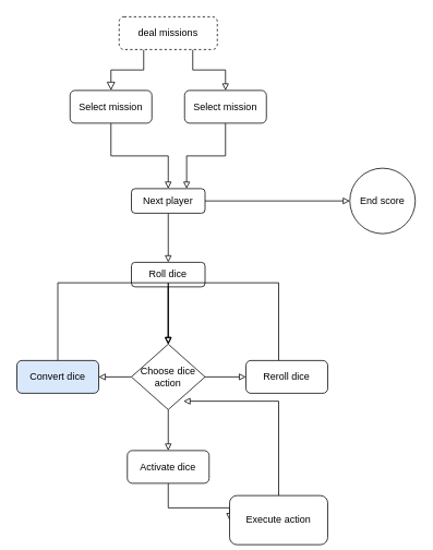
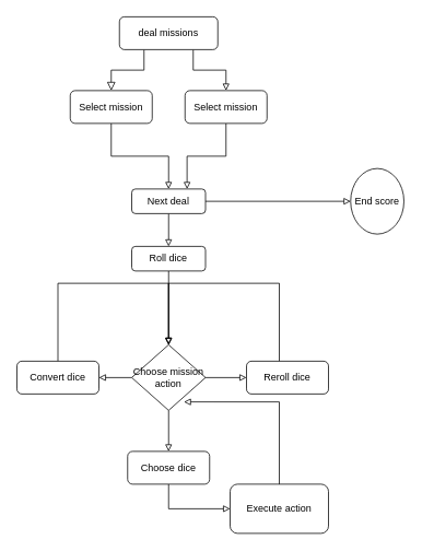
  <mxCell id="0" />
  <mxCell id="1" parent="0" />
  <mxCell id="2" value="" style="rounded=0;html=1;jettySize=auto;orthogonalLoop=1;fontSize=11;endArrow=block;endFill=0;endSize=8;strokeWidth=1;shadow=0;labelBackgroundColor=none;edgeStyle=orthogonalEdgeStyle;entryX=0.5;entryY=0;entryDx=0;entryDy=0;exitX=0.25;exitY=1;exitDx=0;exitDy=0;" parent="1" source="4" target="6" edge="1"><mxGeometry relative="1" as="geometry" /></mxCell>
  <mxCell id="3" style="edgeStyle=orthogonalEdgeStyle;rounded=0;orthogonalLoop=1;jettySize=auto;html=1;exitX=0.75;exitY=1;exitDx=0;exitDy=0;entryX=0.5;entryY=0;entryDx=0;entryDy=0;endArrow=block;endFill=0;" edge="1" parent="1" source="4" target="8"><mxGeometry relative="1" as="geometry" /></mxCell>
- <mxCell id="4" value="deal missions" style="rounded=1;whiteSpace=wrap;html=1;fontSize=12;glass=0;strokeWidth=1;shadow=0;dashed=1;" parent="1" vertex="1"><mxGeometry x="145" y="20" width="120" height="40" as="geometry" /></mxCell>
+ <mxCell id="4" value="deal missions" style="rounded=1;whiteSpace=wrap;html=1;fontSize=12;glass=0;strokeWidth=1;shadow=0;" parent="1" vertex="1"><mxGeometry x="145" y="20" width="120" height="40" as="geometry" /></mxCell>
  <mxCell id="5" style="edgeStyle=orthogonalEdgeStyle;rounded=0;orthogonalLoop=1;jettySize=auto;html=1;entryX=0.5;entryY=0;entryDx=0;entryDy=0;endArrow=block;endFill=0;" edge="1" parent="1" source="6" target="23"><mxGeometry relative="1" as="geometry" /></mxCell>
  <mxCell id="6" value="Select mission" style="rounded=1;whiteSpace=wrap;html=1;" vertex="1" parent="1"><mxGeometry x="85" y="110" width="100" height="40" as="geometry" /></mxCell>
  <mxCell id="7" style="edgeStyle=orthogonalEdgeStyle;rounded=0;orthogonalLoop=1;jettySize=auto;html=1;entryX=0.75;entryY=0;entryDx=0;entryDy=0;endArrow=block;endFill=0;" edge="1" parent="1" source="8" target="23"><mxGeometry relative="1" as="geometry" /></mxCell>
  <mxCell id="8" value="Select mission" style="rounded=1;whiteSpace=wrap;html=1;" vertex="1" parent="1"><mxGeometry x="225" y="110" width="100" height="40" as="geometry" /></mxCell>
  <mxCell id="9" style="edgeStyle=orthogonalEdgeStyle;rounded=0;orthogonalLoop=1;jettySize=auto;html=1;exitX=0.5;exitY=1;exitDx=0;exitDy=0;entryX=0.5;entryY=0;entryDx=0;entryDy=0;endArrow=block;endFill=0;" edge="1" parent="1" source="10" target="14"><mxGeometry relative="1" as="geometry" /></mxCell>
- <mxCell id="10" value="Roll dice" style="rounded=1;whiteSpace=wrap;html=1;" vertex="1" parent="1"><mxGeometry x="160" y="320" width="90" height="30" as="geometry" /></mxCell>
+ <mxCell id="10" value="Roll dice" style="rounded=1;whiteSpace=wrap;html=1;" vertex="1" parent="1"><mxGeometry x="160" y="300" width="90" height="30" as="geometry" /></mxCell>
  <mxCell id="11" style="edgeStyle=orthogonalEdgeStyle;rounded=0;orthogonalLoop=1;jettySize=auto;html=1;exitX=1;exitY=0.5;exitDx=0;exitDy=0;entryX=0;entryY=0.5;entryDx=0;entryDy=0;endArrow=block;endFill=0;" edge="1" parent="1" source="14" target="16"><mxGeometry relative="1" as="geometry" /></mxCell>
  <mxCell id="12" style="edgeStyle=orthogonalEdgeStyle;rounded=0;orthogonalLoop=1;jettySize=auto;html=1;exitX=0.5;exitY=1;exitDx=0;exitDy=0;entryX=0.5;entryY=0;entryDx=0;entryDy=0;endArrow=block;endFill=0;" edge="1" parent="1" source="14" target="18"><mxGeometry relative="1" as="geometry" /></mxCell>
  <mxCell id="13" style="edgeStyle=orthogonalEdgeStyle;rounded=0;orthogonalLoop=1;jettySize=auto;html=1;exitX=0;exitY=0.5;exitDx=0;exitDy=0;entryX=1;entryY=0.5;entryDx=0;entryDy=0;endArrow=block;endFill=0;" edge="1" parent="1" source="14" target="20"><mxGeometry relative="1" as="geometry" /></mxCell>
- <mxCell id="14" value="Choose dice action" style="rhombus;whiteSpace=wrap;html=1;" vertex="1" parent="1"><mxGeometry x="160" y="420" width="90" height="80" as="geometry" /></mxCell>
+ <mxCell id="14" value="Choose mission action" style="rhombus;whiteSpace=wrap;html=1;" vertex="1" parent="1"><mxGeometry x="160" y="420" width="90" height="80" as="geometry" /></mxCell>
  <mxCell id="15" style="edgeStyle=orthogonalEdgeStyle;rounded=0;orthogonalLoop=1;jettySize=auto;html=1;entryX=0.5;entryY=0;entryDx=0;entryDy=0;endArrow=block;endFill=0;" edge="1" parent="1" source="16" target="14"><mxGeometry relative="1" as="geometry"><Array as="points"><mxPoint x="340" y="345" /><mxPoint x="205" y="345" /></Array></mxGeometry></mxCell>
  <mxCell id="16" value="Reroll dice" style="rounded=1;whiteSpace=wrap;html=1;" vertex="1" parent="1"><mxGeometry x="300" y="440" width="100" height="40" as="geometry" /></mxCell>
  <mxCell id="17" style="edgeStyle=orthogonalEdgeStyle;rounded=0;orthogonalLoop=1;jettySize=auto;html=1;entryX=0;entryY=0.5;entryDx=0;entryDy=0;endArrow=block;endFill=0;" edge="1" parent="1" source="18" target="25"><mxGeometry relative="1" as="geometry"><Array as="points"><mxPoint x="205" y="620" /></Array></mxGeometry></mxCell>
- <mxCell id="18" value="Activate dice" style="rounded=1;whiteSpace=wrap;html=1;" vertex="1" parent="1"><mxGeometry x="155" y="550" width="100" height="40" as="geometry" /></mxCell>
+ <mxCell id="18" value="Choose dice" style="rounded=1;whiteSpace=wrap;html=1;" vertex="1" parent="1"><mxGeometry x="155" y="550" width="100" height="40" as="geometry" /></mxCell>
  <mxCell id="19" style="edgeStyle=orthogonalEdgeStyle;rounded=0;orthogonalLoop=1;jettySize=auto;html=1;entryX=0.5;entryY=0;entryDx=0;entryDy=0;endArrow=block;endFill=0;" edge="1" parent="1" source="20" target="14"><mxGeometry relative="1" as="geometry"><Array as="points"><mxPoint x="70" y="345" /><mxPoint x="205" y="345" /></Array></mxGeometry></mxCell>
- <mxCell id="20" value="Convert dice" style="rounded=1;whiteSpace=wrap;html=1;fillColor=#dae8fc;" vertex="1" parent="1"><mxGeometry x="20" y="440" width="100" height="40" as="geometry" /></mxCell>
+ <mxCell id="20" value="Convert dice" style="rounded=1;whiteSpace=wrap;html=1;" vertex="1" parent="1"><mxGeometry x="20" y="440" width="100" height="40" as="geometry" /></mxCell>
  <mxCell id="21" style="edgeStyle=orthogonalEdgeStyle;rounded=0;orthogonalLoop=1;jettySize=auto;html=1;exitX=0.5;exitY=1;exitDx=0;exitDy=0;entryX=0.5;entryY=0;entryDx=0;entryDy=0;endArrow=block;endFill=0;" edge="1" parent="1" source="23" target="10"><mxGeometry relative="1" as="geometry" /></mxCell>
  <mxCell id="22" style="edgeStyle=orthogonalEdgeStyle;rounded=0;orthogonalLoop=1;jettySize=auto;html=1;entryX=0;entryY=0.5;entryDx=0;entryDy=0;endArrow=block;endFill=0;" edge="1" parent="1" source="23" target="26"><mxGeometry relative="1" as="geometry" /></mxCell>
- <mxCell id="23" value="Next player" style="rounded=1;whiteSpace=wrap;html=1;" vertex="1" parent="1"><mxGeometry x="160" y="230" width="90" height="30" as="geometry" /></mxCell>
+ <mxCell id="23" value="Next deal" style="rounded=1;whiteSpace=wrap;html=1;" vertex="1" parent="1"><mxGeometry x="160" y="230" width="90" height="30" as="geometry" /></mxCell>
  <mxCell id="24" style="edgeStyle=orthogonalEdgeStyle;rounded=0;orthogonalLoop=1;jettySize=auto;html=1;entryX=0.707;entryY=0.871;entryDx=0;entryDy=0;entryPerimeter=0;endArrow=block;endFill=0;" edge="1" parent="1" source="25" target="14"><mxGeometry relative="1" as="geometry"><Array as="points"><mxPoint x="340" y="490" /></Array></mxGeometry></mxCell>
- <mxCell id="25" value="Execute action" style="rounded=1;whiteSpace=wrap;html=1;" vertex="1" parent="1"><mxGeometry x="280" y="605" width="120" height="60" as="geometry" /></mxCell>
- <mxCell id="26" value="End score" style="ellipse;whiteSpace=wrap;html=1;aspect=fixed;" vertex="1" parent="1"><mxGeometry x="427" y="205" width="80" height="80" as="geometry" /></mxCell>
+ <mxCell id="25" value="Execute action" style="rounded=1;whiteSpace=wrap;html=1;" vertex="1" parent="1"><mxGeometry x="280" y="590" width="120" height="60" as="geometry" /></mxCell>
+ <mxCell id="26" value="End score" style="ellipse;whiteSpace=wrap;html=1;aspect=fixed;" vertex="1" parent="1"><mxGeometry x="427" y="205" width="65" height="80" as="geometry" /></mxCell>
